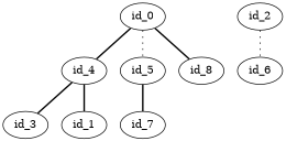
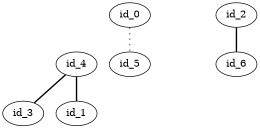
  graph {
    edge [style=bold]
    id_0
    id_4
    id_5
-   id_8
    id_3
    id_1
-   id_7
    id_2
    id_6
-   id_0 -- id_4
    id_0 -- id_5 [style=dotted]
-   id_0 -- id_8
    id_4 -- id_3
    id_4 -- id_1
-   id_5 -- id_7
-   id_2 -- id_6 [style=dotted]
+   id_2 -- id_6
  }
